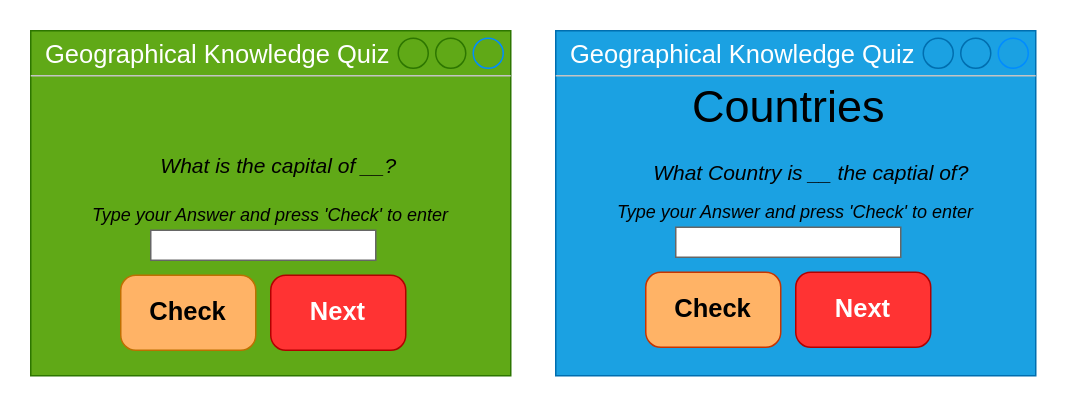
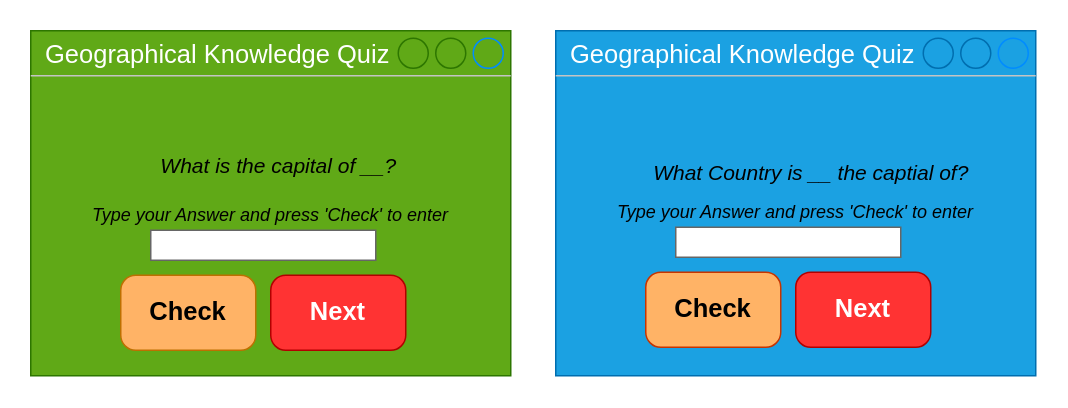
  <mxCell id="0" />
  <mxCell id="1" parent="0" />
  <mxCell id="2" value="Geographical Knowledge Quiz&amp;nbsp;" style="strokeWidth=1;shadow=0;dashed=0;align=center;html=1;shape=mxgraph.mockup.containers.window;align=left;verticalAlign=top;spacingLeft=8;strokeColor2=#008cff;strokeColor3=#c4c4c4;mainText=;fontSize=17;labelBackgroundColor=none;fillColor=#60a917;strokeColor=#2D7600;fontColor=#ffffff;" parent="1" vertex="1"><mxGeometry x="20" y="20" width="320" height="230" as="geometry" /></mxCell>
  <mxCell id="3" value="" style="strokeWidth=1;shadow=0;dashed=0;align=center;html=1;shape=mxgraph.mockup.text.textBox;fontColor=#666666;align=left;fontSize=17;spacingLeft=4;spacingTop=-3;strokeColor=#666666;mainText=" parent="1" vertex="1"><mxGeometry x="100" y="153" width="150" height="20" as="geometry" /></mxCell>
  <mxCell id="4" value="&lt;span style=&quot;font-size: 14px&quot;&gt;&lt;i&gt;What is the capital of __?&lt;/i&gt;&lt;/span&gt;" style="text;html=1;resizable=0;autosize=1;align=center;verticalAlign=middle;points=[];fillColor=none;strokeColor=none;rounded=0;fontSize=11;" parent="1" vertex="1"><mxGeometry x="100" y="100" width="170" height="20" as="geometry" /></mxCell>
  <mxCell id="5" value="&lt;i&gt;Type your Answer and press 'Check' to enter&lt;/i&gt;" style="text;html=1;strokeColor=none;fillColor=none;align=center;verticalAlign=middle;whiteSpace=wrap;rounded=0;" vertex="1" parent="1"><mxGeometry x="55" y="133" width="250" height="20" as="geometry" /></mxCell>
  <mxCell id="6" value="Check" style="strokeWidth=1;shadow=0;dashed=0;align=center;html=1;shape=mxgraph.mockup.buttons.button;strokeColor=#BD7000;fontColor=#000000;mainText=;buttonStyle=round;fontSize=17;fontStyle=1;whiteSpace=wrap;fillColor=#FFB366;" vertex="1" parent="1"><mxGeometry x="80" y="183" width="90" height="50" as="geometry" /></mxCell>
  <mxCell id="7" value="Next" style="strokeWidth=1;shadow=0;dashed=0;align=center;html=1;shape=mxgraph.mockup.buttons.button;strokeColor=#B20000;fontColor=#ffffff;mainText=;buttonStyle=round;fontSize=17;fontStyle=1;whiteSpace=wrap;fillColor=#FF3333;" vertex="1" parent="1"><mxGeometry x="180" y="183" width="90" height="50" as="geometry" /></mxCell>
  <mxCell id="8" value="Geographical Knowledge Quiz&amp;nbsp;" style="strokeWidth=1;shadow=0;dashed=0;align=center;html=1;shape=mxgraph.mockup.containers.window;align=left;verticalAlign=top;spacingLeft=8;strokeColor2=#008cff;strokeColor3=#c4c4c4;mainText=;fontSize=17;labelBackgroundColor=none;fillColor=#1ba1e2;strokeColor=#006EAF;fontColor=#ffffff;" vertex="1" parent="1"><mxGeometry x="370" y="20" width="320" height="230" as="geometry" /></mxCell>
- <mxCell id="9" value="&lt;span style=&quot;font-size: 30px&quot;&gt;Countries&lt;/span&gt;" style="text;html=1;resizable=0;autosize=1;align=center;verticalAlign=middle;points=[];fillColor=none;strokeColor=none;rounded=0;" vertex="1" parent="1"><mxGeometry x="455" y="60" width="140" height="20" as="geometry" /></mxCell>
  <mxCell id="10" value="" style="strokeWidth=1;shadow=0;dashed=0;align=center;html=1;shape=mxgraph.mockup.text.textBox;fontColor=#666666;align=left;fontSize=17;spacingLeft=4;spacingTop=-3;strokeColor=#666666;mainText=" vertex="1" parent="1"><mxGeometry x="450" y="151" width="150" height="20" as="geometry" /></mxCell>
  <mxCell id="11" value="&lt;span style=&quot;font-size: 14px&quot;&gt;&lt;i&gt;What Country is __ the captial of?&lt;/i&gt;&lt;/span&gt;" style="text;html=1;resizable=0;autosize=1;align=center;verticalAlign=middle;points=[];fillColor=none;strokeColor=none;rounded=0;fontSize=11;" vertex="1" parent="1"><mxGeometry x="425" y="105" width="230" height="20" as="geometry" /></mxCell>
  <mxCell id="12" value="&lt;i&gt;Type your Answer and press 'Check' to enter&lt;/i&gt;" style="text;html=1;strokeColor=none;fillColor=none;align=center;verticalAlign=middle;whiteSpace=wrap;rounded=0;" vertex="1" parent="1"><mxGeometry x="405" y="131" width="250" height="20" as="geometry" /></mxCell>
  <mxCell id="13" value="Check" style="strokeWidth=1;shadow=0;dashed=0;align=center;html=1;shape=mxgraph.mockup.buttons.button;strokeColor=#C73500;fontColor=#000000;mainText=;buttonStyle=round;fontSize=17;fontStyle=1;whiteSpace=wrap;fillColor=#FFB366;" vertex="1" parent="1"><mxGeometry x="430" y="181" width="90" height="50" as="geometry" /></mxCell>
  <mxCell id="14" value="Next" style="strokeWidth=1;shadow=0;dashed=0;align=center;html=1;shape=mxgraph.mockup.buttons.button;strokeColor=#B20000;fontColor=#ffffff;mainText=;buttonStyle=round;fontSize=17;fontStyle=1;whiteSpace=wrap;fillColor=#FF3333;" vertex="1" parent="1"><mxGeometry x="530" y="181" width="90" height="50" as="geometry" /></mxCell>
